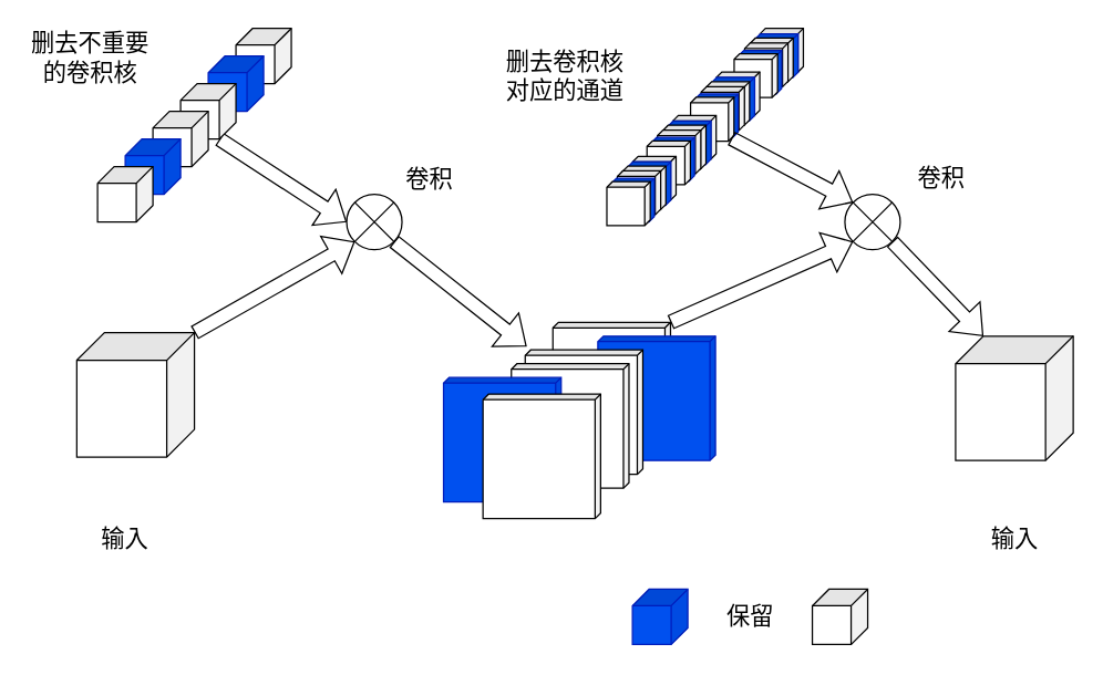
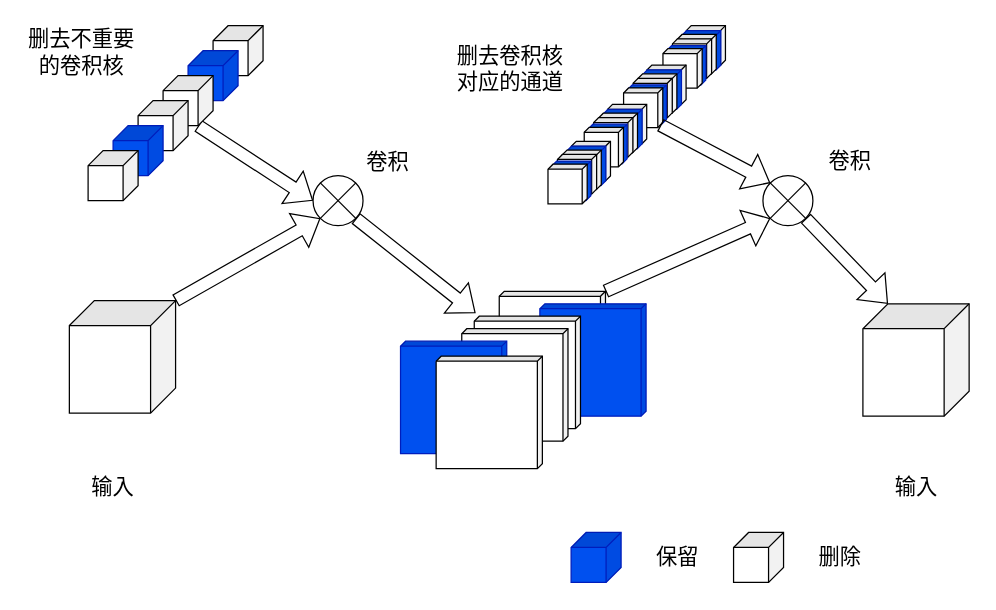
  <mxCell id="0" />
  <mxCell id="1" parent="0" />
  <mxCell id="2" style="rounded=0;orthogonalLoop=1;jettySize=auto;html=1;exitX=0;exitY=0;exitDx=0;exitDy=0;exitPerimeter=0;entryX=0;entryY=1;entryDx=0;entryDy=0;shape=flexArrow;" edge="1" parent="1" source="3" target="14"><mxGeometry relative="1" as="geometry" /></mxCell>
  <mxCell id="3" value="" style="shape=cube;whiteSpace=wrap;html=1;boundedLbl=1;backgroundOutline=1;darkOpacity=0.05;darkOpacity2=0.1;direction=south;" vertex="1" parent="1"><mxGeometry x="55" y="240" width="85" height="90" as="geometry" /></mxCell>
  <mxCell id="4" style="edgeStyle=none;rounded=0;orthogonalLoop=1;jettySize=auto;html=1;exitX=0;exitY=0;exitDx=0;exitDy=0;exitPerimeter=0;entryX=0;entryY=1;entryDx=0;entryDy=0;shape=flexArrow;" edge="1" parent="1" source="5" target="49"><mxGeometry relative="1" as="geometry" /></mxCell>
  <mxCell id="5" value="" style="shape=cube;whiteSpace=wrap;html=1;boundedLbl=1;backgroundOutline=1;darkOpacity=0.05;darkOpacity2=0.1;direction=south;size=4;" vertex="1" parent="1"><mxGeometry x="399" y="232.5" width="85" height="90" as="geometry" /></mxCell>
  <mxCell id="6" value="" style="shape=cube;whiteSpace=wrap;html=1;boundedLbl=1;backgroundOutline=1;darkOpacity=0.05;darkOpacity2=0.1;size=12;direction=south;" vertex="1" parent="1"><mxGeometry x="170" y="20" width="40" height="40" as="geometry" /></mxCell>
  <mxCell id="7" value="" style="shape=cube;whiteSpace=wrap;html=1;boundedLbl=1;backgroundOutline=1;darkOpacity=0.05;darkOpacity2=0.1;size=12;direction=south;fillColor=#0050ef;strokeColor=#001DBC;fontColor=#ffffff;" vertex="1" parent="1"><mxGeometry x="150" y="40" width="40" height="40" as="geometry" /></mxCell>
  <mxCell id="8" style="rounded=0;orthogonalLoop=1;jettySize=auto;html=1;exitX=0;exitY=0;exitDx=40;exitDy=12;exitPerimeter=0;entryX=0;entryY=0.5;entryDx=0;entryDy=0;shape=flexArrow;" edge="1" parent="1" source="9" target="14"><mxGeometry relative="1" as="geometry" /></mxCell>
  <mxCell id="9" value="" style="shape=cube;whiteSpace=wrap;html=1;boundedLbl=1;backgroundOutline=1;darkOpacity=0.05;darkOpacity2=0.1;size=12;direction=south;" vertex="1" parent="1"><mxGeometry x="130" y="60" width="40" height="40" as="geometry" /></mxCell>
  <mxCell id="10" value="" style="shape=cube;whiteSpace=wrap;html=1;boundedLbl=1;backgroundOutline=1;darkOpacity=0.05;darkOpacity2=0.1;size=12;direction=south;" vertex="1" parent="1"><mxGeometry x="110" y="80" width="40" height="40" as="geometry" /></mxCell>
  <mxCell id="11" value="" style="shape=cube;whiteSpace=wrap;html=1;boundedLbl=1;backgroundOutline=1;darkOpacity=0.05;darkOpacity2=0.1;size=12;direction=south;fillColor=#0050ef;strokeColor=#001DBC;fontColor=#ffffff;" vertex="1" parent="1"><mxGeometry x="90" y="100" width="40" height="40" as="geometry" /></mxCell>
  <mxCell id="12" value="" style="shape=cube;whiteSpace=wrap;html=1;boundedLbl=1;backgroundOutline=1;darkOpacity=0.05;darkOpacity2=0.1;size=12;direction=south;" vertex="1" parent="1"><mxGeometry x="70" y="120" width="40" height="40" as="geometry" /></mxCell>
  <mxCell id="13" style="edgeStyle=none;rounded=0;orthogonalLoop=1;jettySize=auto;html=1;exitX=1;exitY=1;exitDx=0;exitDy=0;shape=flexArrow;" edge="1" parent="1" source="14"><mxGeometry relative="1" as="geometry"><mxPoint x="380" y="250" as="targetPoint" /></mxGeometry></mxCell>
  <mxCell id="14" value="" style="shape=sumEllipse;perimeter=ellipsePerimeter;whiteSpace=wrap;html=1;backgroundOutline=1;" vertex="1" parent="1"><mxGeometry x="250" y="140" width="40" height="40" as="geometry" /></mxCell>
  <mxCell id="15" value="" style="shape=cube;whiteSpace=wrap;html=1;boundedLbl=1;backgroundOutline=1;darkOpacity=0.05;darkOpacity2=0.1;direction=south;size=4;fillColor=#0050ef;strokeColor=#001DBC;fontColor=#ffffff;" vertex="1" parent="1"><mxGeometry x="431.5" y="242.5" width="85" height="90" as="geometry" /></mxCell>
  <mxCell id="16" value="" style="shape=cube;whiteSpace=wrap;html=1;boundedLbl=1;backgroundOutline=1;darkOpacity=0.05;darkOpacity2=0.1;direction=south;size=4;" vertex="1" parent="1"><mxGeometry x="379" y="252.5" width="85" height="90" as="geometry" /></mxCell>
  <mxCell id="17" value="" style="shape=cube;whiteSpace=wrap;html=1;boundedLbl=1;backgroundOutline=1;darkOpacity=0.05;darkOpacity2=0.1;direction=south;size=4;" vertex="1" parent="1"><mxGeometry x="369" y="262.5" width="85" height="90" as="geometry" /></mxCell>
  <mxCell id="18" value="" style="shape=cube;whiteSpace=wrap;html=1;boundedLbl=1;backgroundOutline=1;darkOpacity=0.05;darkOpacity2=0.1;direction=south;size=4;fillColor=#0050ef;strokeColor=#001DBC;fontColor=#ffffff;" vertex="1" parent="1"><mxGeometry x="320" y="272.5" width="85" height="90" as="geometry" /></mxCell>
  <mxCell id="19" value="" style="shape=cube;whiteSpace=wrap;html=1;boundedLbl=1;backgroundOutline=1;darkOpacity=0.05;darkOpacity2=0.1;direction=south;size=4;" vertex="1" parent="1"><mxGeometry x="348.5" y="284.5" width="85" height="90" as="geometry" /></mxCell>
  <mxCell id="20" value="" style="group" vertex="1" connectable="0" parent="1"><mxGeometry x="530" y="20" width="50" height="50" as="geometry" /></mxCell>
  <mxCell id="21" value="" style="shape=cube;whiteSpace=wrap;html=1;boundedLbl=1;backgroundOutline=1;darkOpacity=0.05;darkOpacity2=0.1;direction=south;size=4;" vertex="1" parent="20"><mxGeometry x="18.635" width="31.365" height="31.69" as="geometry" /></mxCell>
  <mxCell id="22" value="" style="shape=cube;whiteSpace=wrap;html=1;boundedLbl=1;backgroundOutline=1;darkOpacity=0.05;darkOpacity2=0.1;direction=south;size=4;fillColor=#0050ef;strokeColor=#001DBC;fontColor=#ffffff;" vertex="1" parent="20"><mxGeometry x="14.945" y="3.873" width="31.365" height="31.69" as="geometry" /></mxCell>
  <mxCell id="23" value="" style="shape=cube;whiteSpace=wrap;html=1;boundedLbl=1;backgroundOutline=1;darkOpacity=0.05;darkOpacity2=0.1;direction=south;size=4;" vertex="1" parent="20"><mxGeometry x="11.255" y="7.042" width="31.365" height="31.69" as="geometry" /></mxCell>
  <mxCell id="24" value="" style="shape=cube;whiteSpace=wrap;html=1;boundedLbl=1;backgroundOutline=1;darkOpacity=0.05;darkOpacity2=0.1;direction=south;size=4;" vertex="1" parent="20"><mxGeometry x="7.565" y="10.563" width="31.365" height="31.69" as="geometry" /></mxCell>
  <mxCell id="25" value="" style="shape=cube;whiteSpace=wrap;html=1;boundedLbl=1;backgroundOutline=1;darkOpacity=0.05;darkOpacity2=0.1;direction=south;size=4;fillColor=#0050ef;strokeColor=#001DBC;fontColor=#ffffff;" vertex="1" parent="20"><mxGeometry x="2.952" y="15.845" width="31.365" height="31.69" as="geometry" /></mxCell>
  <mxCell id="26" value="" style="shape=cube;whiteSpace=wrap;html=1;boundedLbl=1;backgroundOutline=1;darkOpacity=0.05;darkOpacity2=0.1;direction=south;size=4;" vertex="1" parent="20"><mxGeometry y="18.31" width="31.365" height="31.69" as="geometry" /></mxCell>
  <mxCell id="27" value="" style="group" vertex="1" connectable="0" parent="1"><mxGeometry x="498.5" y="51.5" width="50" height="50" as="geometry" /></mxCell>
  <mxCell id="28" value="" style="shape=cube;whiteSpace=wrap;html=1;boundedLbl=1;backgroundOutline=1;darkOpacity=0.05;darkOpacity2=0.1;direction=south;size=4;" vertex="1" parent="27"><mxGeometry x="18.635" width="31.365" height="31.69" as="geometry" /></mxCell>
  <mxCell id="29" value="" style="shape=cube;whiteSpace=wrap;html=1;boundedLbl=1;backgroundOutline=1;darkOpacity=0.05;darkOpacity2=0.1;direction=south;size=4;fillColor=#0050ef;strokeColor=#001DBC;fontColor=#ffffff;" vertex="1" parent="27"><mxGeometry x="14.945" y="3.873" width="31.365" height="31.69" as="geometry" /></mxCell>
  <mxCell id="30" value="" style="shape=cube;whiteSpace=wrap;html=1;boundedLbl=1;backgroundOutline=1;darkOpacity=0.05;darkOpacity2=0.1;direction=south;size=4;" vertex="1" parent="27"><mxGeometry x="11.255" y="7.042" width="31.365" height="31.69" as="geometry" /></mxCell>
  <mxCell id="31" value="" style="shape=cube;whiteSpace=wrap;html=1;boundedLbl=1;backgroundOutline=1;darkOpacity=0.05;darkOpacity2=0.1;direction=south;size=4;" vertex="1" parent="27"><mxGeometry x="7.565" y="10.563" width="31.365" height="31.69" as="geometry" /></mxCell>
  <mxCell id="32" value="" style="shape=cube;whiteSpace=wrap;html=1;boundedLbl=1;backgroundOutline=1;darkOpacity=0.05;darkOpacity2=0.1;direction=south;size=4;fillColor=#0050ef;strokeColor=#001DBC;fontColor=#ffffff;" vertex="1" parent="27"><mxGeometry x="2.952" y="15.845" width="31.365" height="31.69" as="geometry" /></mxCell>
  <mxCell id="33" value="" style="shape=cube;whiteSpace=wrap;html=1;boundedLbl=1;backgroundOutline=1;darkOpacity=0.05;darkOpacity2=0.1;direction=south;size=4;" vertex="1" parent="27"><mxGeometry y="18.31" width="31.365" height="31.69" as="geometry" /></mxCell>
  <mxCell id="34" value="" style="group" vertex="1" connectable="0" parent="1"><mxGeometry x="467" y="83" width="50" height="50" as="geometry" /></mxCell>
  <mxCell id="35" value="" style="shape=cube;whiteSpace=wrap;html=1;boundedLbl=1;backgroundOutline=1;darkOpacity=0.05;darkOpacity2=0.1;direction=south;size=4;" vertex="1" parent="34"><mxGeometry x="18.635" width="31.365" height="31.69" as="geometry" /></mxCell>
  <mxCell id="36" value="" style="shape=cube;whiteSpace=wrap;html=1;boundedLbl=1;backgroundOutline=1;darkOpacity=0.05;darkOpacity2=0.1;direction=south;size=4;fillColor=#0050ef;strokeColor=#001DBC;fontColor=#ffffff;" vertex="1" parent="34"><mxGeometry x="14.945" y="3.873" width="31.365" height="31.69" as="geometry" /></mxCell>
  <mxCell id="37" value="" style="shape=cube;whiteSpace=wrap;html=1;boundedLbl=1;backgroundOutline=1;darkOpacity=0.05;darkOpacity2=0.1;direction=south;size=4;" vertex="1" parent="34"><mxGeometry x="11.255" y="7.042" width="31.365" height="31.69" as="geometry" /></mxCell>
  <mxCell id="38" value="" style="shape=cube;whiteSpace=wrap;html=1;boundedLbl=1;backgroundOutline=1;darkOpacity=0.05;darkOpacity2=0.1;direction=south;size=4;" vertex="1" parent="34"><mxGeometry x="7.565" y="10.563" width="31.365" height="31.69" as="geometry" /></mxCell>
  <mxCell id="39" value="" style="shape=cube;whiteSpace=wrap;html=1;boundedLbl=1;backgroundOutline=1;darkOpacity=0.05;darkOpacity2=0.1;direction=south;size=4;fillColor=#0050ef;strokeColor=#001DBC;fontColor=#ffffff;" vertex="1" parent="34"><mxGeometry x="2.952" y="15.845" width="31.365" height="31.69" as="geometry" /></mxCell>
  <mxCell id="40" value="" style="shape=cube;whiteSpace=wrap;html=1;boundedLbl=1;backgroundOutline=1;darkOpacity=0.05;darkOpacity2=0.1;direction=south;size=4;" vertex="1" parent="34"><mxGeometry y="18.31" width="31.365" height="31.69" as="geometry" /></mxCell>
  <mxCell id="41" value="" style="group" vertex="1" connectable="0" parent="1"><mxGeometry x="438" y="112.5" width="50" height="50" as="geometry" /></mxCell>
  <mxCell id="42" value="" style="shape=cube;whiteSpace=wrap;html=1;boundedLbl=1;backgroundOutline=1;darkOpacity=0.05;darkOpacity2=0.1;direction=south;size=4;" vertex="1" parent="41"><mxGeometry x="18.635" width="31.365" height="31.69" as="geometry" /></mxCell>
  <mxCell id="43" value="" style="shape=cube;whiteSpace=wrap;html=1;boundedLbl=1;backgroundOutline=1;darkOpacity=0.05;darkOpacity2=0.1;direction=south;size=4;fillColor=#0050ef;strokeColor=#001DBC;fontColor=#ffffff;" vertex="1" parent="41"><mxGeometry x="14.945" y="3.873" width="31.365" height="31.69" as="geometry" /></mxCell>
  <mxCell id="44" value="" style="shape=cube;whiteSpace=wrap;html=1;boundedLbl=1;backgroundOutline=1;darkOpacity=0.05;darkOpacity2=0.1;direction=south;size=4;" vertex="1" parent="41"><mxGeometry x="11.255" y="7.042" width="31.365" height="31.69" as="geometry" /></mxCell>
  <mxCell id="45" value="" style="shape=cube;whiteSpace=wrap;html=1;boundedLbl=1;backgroundOutline=1;darkOpacity=0.05;darkOpacity2=0.1;direction=south;size=4;" vertex="1" parent="41"><mxGeometry x="7.565" y="10.563" width="31.365" height="31.69" as="geometry" /></mxCell>
  <mxCell id="46" value="" style="shape=cube;whiteSpace=wrap;html=1;boundedLbl=1;backgroundOutline=1;darkOpacity=0.05;darkOpacity2=0.1;direction=south;size=4;fillColor=#0050ef;strokeColor=#001DBC;fontColor=#ffffff;" vertex="1" parent="41"><mxGeometry x="2.952" y="15.845" width="31.365" height="31.69" as="geometry" /></mxCell>
  <mxCell id="47" value="" style="shape=cube;whiteSpace=wrap;html=1;boundedLbl=1;backgroundOutline=1;darkOpacity=0.05;darkOpacity2=0.1;direction=south;size=4;" vertex="1" parent="41"><mxGeometry y="18.31" width="31.365" height="31.69" as="geometry" /></mxCell>
  <mxCell id="48" style="edgeStyle=none;rounded=0;orthogonalLoop=1;jettySize=auto;html=1;exitX=1;exitY=1;exitDx=0;exitDy=0;entryX=0;entryY=0;entryDx=0;entryDy=65;entryPerimeter=0;shape=flexArrow;" edge="1" parent="1" source="49" target="50"><mxGeometry relative="1" as="geometry" /></mxCell>
  <mxCell id="49" value="" style="shape=sumEllipse;perimeter=ellipsePerimeter;whiteSpace=wrap;html=1;backgroundOutline=1;" vertex="1" parent="1"><mxGeometry x="610" y="140" width="40" height="40" as="geometry" /></mxCell>
  <mxCell id="50" value="" style="shape=cube;whiteSpace=wrap;html=1;boundedLbl=1;backgroundOutline=1;darkOpacity=0.05;darkOpacity2=0.1;direction=south;" vertex="1" parent="1"><mxGeometry x="690" y="242.5" width="85" height="90" as="geometry" /></mxCell>
  <mxCell id="51" style="edgeStyle=none;rounded=0;orthogonalLoop=1;jettySize=auto;html=1;exitX=0;exitY=0;exitDx=29.69;exitDy=2;exitPerimeter=0;entryX=0;entryY=0;entryDx=0;entryDy=0;shape=flexArrow;" edge="1" parent="1" source="33" target="49"><mxGeometry relative="1" as="geometry" /></mxCell>
  <mxCell id="52" value="删去不重要的卷积核" style="text;html=1;strokeColor=none;fillColor=none;align=center;verticalAlign=middle;whiteSpace=wrap;rounded=0;fontSize=17;" vertex="1" parent="1"><mxGeometry x="20" y="32" width="90" height="20" as="geometry" /></mxCell>
  <mxCell id="53" value="输入" style="text;html=1;strokeColor=none;fillColor=none;align=center;verticalAlign=middle;whiteSpace=wrap;rounded=0;fontSize=17;" vertex="1" parent="1"><mxGeometry x="60" y="380" width="60" height="20" as="geometry" /></mxCell>
  <mxCell id="54" value="卷积" style="text;html=1;strokeColor=none;fillColor=none;align=center;verticalAlign=middle;whiteSpace=wrap;rounded=0;fontSize=17;" vertex="1" parent="1"><mxGeometry x="280" y="120" width="60" height="20" as="geometry" /></mxCell>
  <mxCell id="55" value="删去卷积核对应的通道" style="text;html=1;strokeColor=none;fillColor=none;align=center;verticalAlign=middle;whiteSpace=wrap;rounded=0;fontSize=17;" vertex="1" parent="1"><mxGeometry x="363" y="45" width="90" height="20" as="geometry" /></mxCell>
  <mxCell id="56" value="卷积" style="text;html=1;strokeColor=none;fillColor=none;align=center;verticalAlign=middle;whiteSpace=wrap;rounded=0;fontSize=17;" vertex="1" parent="1"><mxGeometry x="650" y="118.5" width="60" height="20" as="geometry" /></mxCell>
  <mxCell id="57" value="输入" style="text;html=1;strokeColor=none;fillColor=none;align=center;verticalAlign=middle;whiteSpace=wrap;rounded=0;fontSize=17;" vertex="1" parent="1"><mxGeometry x="702.5" y="380" width="60" height="20" as="geometry" /></mxCell>
  <mxCell id="58" value="" style="shape=cube;whiteSpace=wrap;html=1;boundedLbl=1;backgroundOutline=1;darkOpacity=0.05;darkOpacity2=0.1;size=12;direction=south;fillColor=#0050ef;strokeColor=#001DBC;fontColor=#ffffff;" vertex="1" parent="1"><mxGeometry x="456.5" y="425.5" width="40" height="40" as="geometry" /></mxCell>
  <mxCell id="59" value="" style="shape=cube;whiteSpace=wrap;html=1;boundedLbl=1;backgroundOutline=1;darkOpacity=0.05;darkOpacity2=0.1;size=12;direction=south;" vertex="1" parent="1"><mxGeometry x="586.5" y="425.5" width="40" height="40" as="geometry" /></mxCell>
  <mxCell id="60" value="保留" style="text;html=1;strokeColor=none;fillColor=none;align=center;verticalAlign=middle;whiteSpace=wrap;rounded=0;fontSize=17;" vertex="1" parent="1"><mxGeometry x="511.5" y="435.5" width="60" height="20" as="geometry" /></mxCell>
+ <mxCell id="61" value="删除" style="text;html=1;strokeColor=none;fillColor=none;align=center;verticalAlign=middle;whiteSpace=wrap;rounded=0;fontSize=17;" vertex="1" parent="1"><mxGeometry x="641.5" y="435.5" width="60" height="20" as="geometry" /></mxCell>
